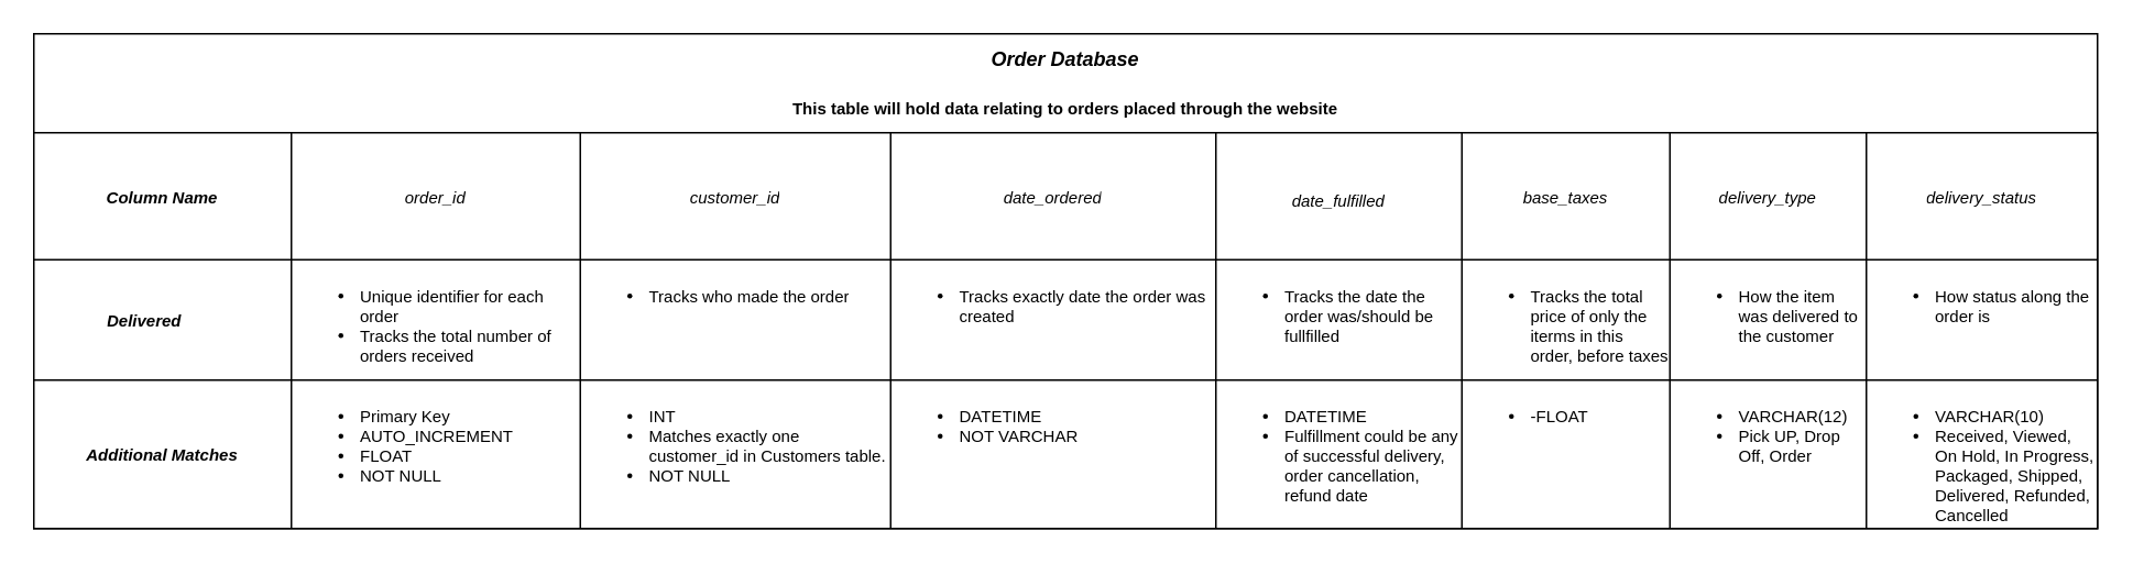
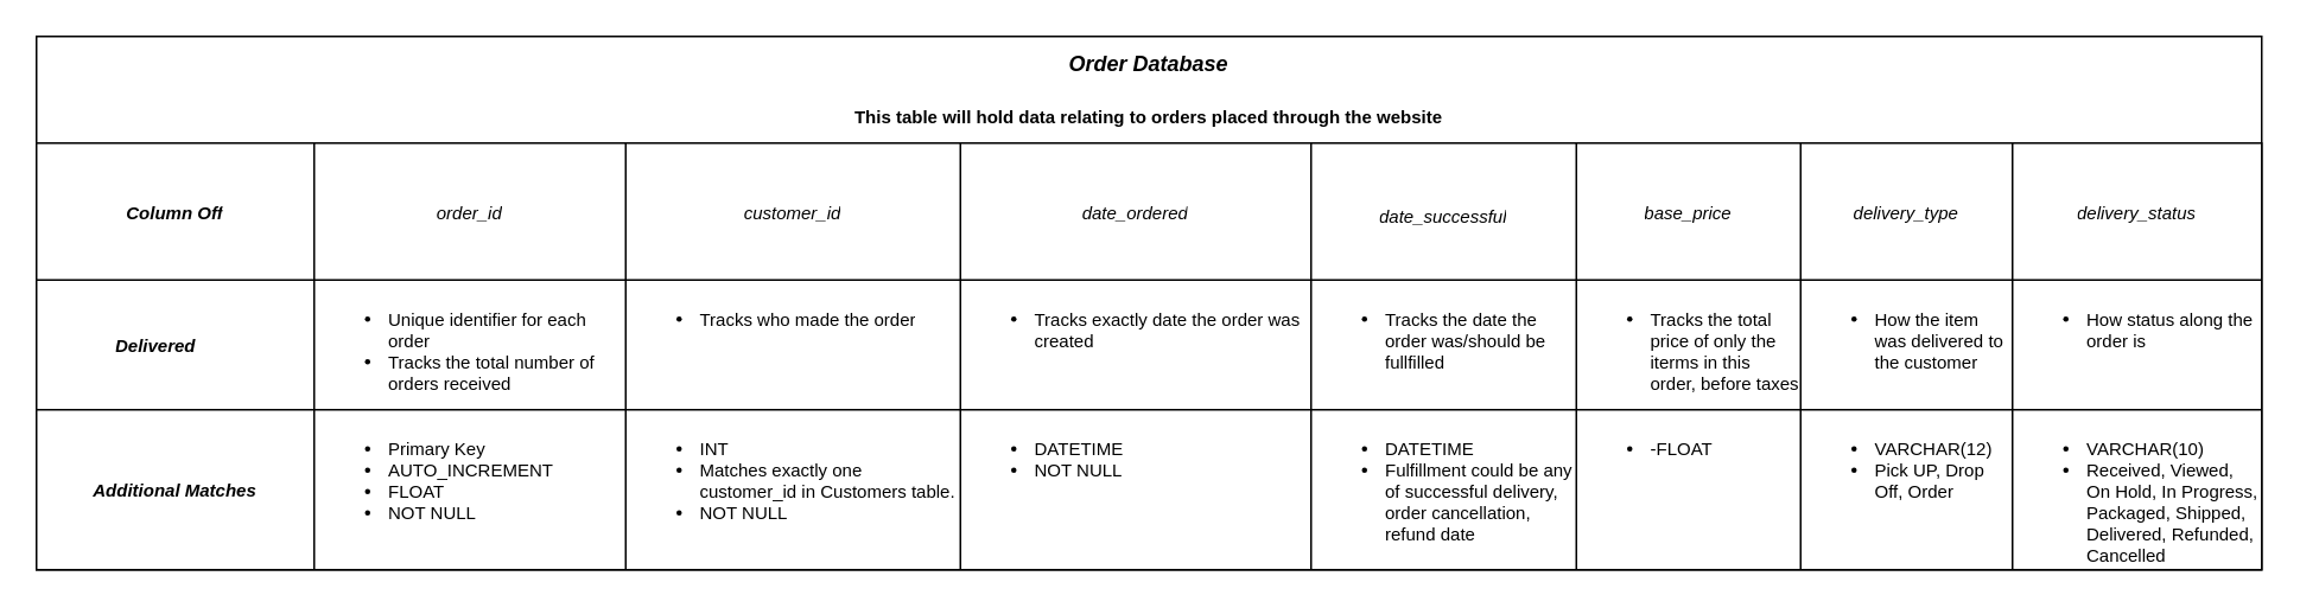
  <mxCell id="0" />
  <mxCell id="1" parent="0" />
  <mxCell id="2" value="&lt;i&gt;Order Database&lt;br&gt;&lt;/i&gt;&lt;span style=&quot;background-color: initial; font-size: 10px; text-align: left;&quot;&gt;&lt;br&gt;This table will hold data relating to orders placed through the website&lt;/span&gt;&lt;i&gt;&lt;br&gt;&lt;/i&gt;" style="swimlane;whiteSpace=wrap;html=1;align=center;startSize=60;" vertex="1" parent="1"><mxGeometry x="20" y="20" width="1250" height="300" as="geometry"><mxRectangle x="70" y="40" width="130" height="60" as="alternateBounds" /></mxGeometry></mxCell>
  <mxCell id="3" value="" style="shape=table;startSize=0;container=1;collapsible=0;childLayout=tableLayout;fontSize=10;align=left;" vertex="1" parent="2"><mxGeometry y="60" width="1250" height="240" as="geometry" /></mxCell>
  <mxCell id="4" value="" style="shape=tableRow;horizontal=0;startSize=0;swimlaneHead=0;swimlaneBody=0;strokeColor=inherit;top=0;left=0;bottom=0;right=0;collapsible=0;dropTarget=0;fillColor=none;points=[[0,0.5],[1,0.5]];portConstraint=eastwest;fontSize=16;" vertex="1" parent="3"><mxGeometry width="1250" height="77" as="geometry" /></mxCell>
- <mxCell id="5" value="&lt;i style=&quot;font-size: 10px;&quot;&gt;Column Name&lt;/i&gt;" style="shape=partialRectangle;html=1;whiteSpace=wrap;connectable=0;strokeColor=inherit;overflow=hidden;fillColor=none;top=0;left=0;bottom=0;right=0;pointerEvents=1;fontSize=10;fontStyle=1" vertex="1" parent="4"><mxGeometry width="156" height="77" as="geometry"><mxRectangle width="156" height="77" as="alternateBounds" /></mxGeometry></mxCell>
+ <mxCell id="5" value="&lt;i style=&quot;font-size: 10px;&quot;&gt;Column Off&lt;/i&gt;" style="shape=partialRectangle;html=1;whiteSpace=wrap;connectable=0;strokeColor=inherit;overflow=hidden;fillColor=none;top=0;left=0;bottom=0;right=0;pointerEvents=1;fontSize=10;fontStyle=1" vertex="1" parent="4"><mxGeometry width="156" height="77" as="geometry"><mxRectangle width="156" height="77" as="alternateBounds" /></mxGeometry></mxCell>
  <mxCell id="6" value="order_id" style="shape=partialRectangle;html=1;whiteSpace=wrap;connectable=0;strokeColor=inherit;overflow=hidden;fillColor=none;top=0;left=0;bottom=0;right=0;pointerEvents=1;fontSize=10;fontStyle=2" vertex="1" parent="4"><mxGeometry x="156" width="175" height="77" as="geometry"><mxRectangle width="175" height="77" as="alternateBounds" /></mxGeometry></mxCell>
  <mxCell id="7" value="customer_id" style="shape=partialRectangle;html=1;whiteSpace=wrap;connectable=0;strokeColor=inherit;overflow=hidden;fillColor=none;top=0;left=0;bottom=0;right=0;pointerEvents=1;fontSize=10;fontStyle=2" vertex="1" parent="4"><mxGeometry x="331" width="188" height="77" as="geometry"><mxRectangle width="188" height="77" as="alternateBounds" /></mxGeometry></mxCell>
  <mxCell id="8" value="date_ordered" style="shape=partialRectangle;html=1;whiteSpace=wrap;connectable=0;strokeColor=inherit;overflow=hidden;fillColor=none;top=0;left=0;bottom=0;right=0;pointerEvents=1;fontSize=10;fontStyle=2" vertex="1" parent="4"><mxGeometry x="519" width="197" height="77" as="geometry"><mxRectangle width="197" height="77" as="alternateBounds" /></mxGeometry></mxCell>
- <mxCell id="9" value="&lt;font style=&quot;font-size: 10px;&quot;&gt;date_fulfilled&lt;/font&gt;" style="shape=partialRectangle;html=1;whiteSpace=wrap;connectable=0;strokeColor=inherit;overflow=hidden;fillColor=none;top=0;left=0;bottom=0;right=0;pointerEvents=1;fontSize=16;fontStyle=2" vertex="1" parent="4"><mxGeometry x="716" width="149" height="77" as="geometry"><mxRectangle width="149" height="77" as="alternateBounds" /></mxGeometry></mxCell>
- <mxCell id="10" value="base_taxes" style="shape=partialRectangle;html=1;whiteSpace=wrap;connectable=0;strokeColor=inherit;overflow=hidden;fillColor=none;top=0;left=0;bottom=0;right=0;pointerEvents=1;fontSize=10;fontStyle=2" vertex="1" parent="4"><mxGeometry x="865" width="126" height="77" as="geometry"><mxRectangle width="126" height="77" as="alternateBounds" /></mxGeometry></mxCell>
+ <mxCell id="9" value="&lt;font style=&quot;font-size: 10px;&quot;&gt;date_successful&lt;/font&gt;" style="shape=partialRectangle;html=1;whiteSpace=wrap;connectable=0;strokeColor=inherit;overflow=hidden;fillColor=none;top=0;left=0;bottom=0;right=0;pointerEvents=1;fontSize=16;fontStyle=2" vertex="1" parent="4"><mxGeometry x="716" width="149" height="77" as="geometry"><mxRectangle width="149" height="77" as="alternateBounds" /></mxGeometry></mxCell>
+ <mxCell id="10" value="base_price" style="shape=partialRectangle;html=1;whiteSpace=wrap;connectable=0;strokeColor=inherit;overflow=hidden;fillColor=none;top=0;left=0;bottom=0;right=0;pointerEvents=1;fontSize=10;fontStyle=2" vertex="1" parent="4"><mxGeometry x="865" width="126" height="77" as="geometry"><mxRectangle width="126" height="77" as="alternateBounds" /></mxGeometry></mxCell>
  <mxCell id="11" value="delivery_type" style="shape=partialRectangle;html=1;whiteSpace=wrap;connectable=0;strokeColor=inherit;overflow=hidden;fillColor=none;top=0;left=0;bottom=0;right=0;pointerEvents=1;fontSize=10;fontStyle=2" vertex="1" parent="4"><mxGeometry x="991" width="119" height="77" as="geometry"><mxRectangle width="119" height="77" as="alternateBounds" /></mxGeometry></mxCell>
  <mxCell id="12" value="delivery_status" style="shape=partialRectangle;html=1;whiteSpace=wrap;connectable=0;strokeColor=inherit;overflow=hidden;fillColor=none;top=0;left=0;bottom=0;right=0;pointerEvents=1;fontSize=10;fontStyle=2" vertex="1" parent="4"><mxGeometry x="1110" width="140" height="77" as="geometry"><mxRectangle width="140" height="77" as="alternateBounds" /></mxGeometry></mxCell>
  <mxCell id="13" value="" style="shape=tableRow;horizontal=0;startSize=0;swimlaneHead=0;swimlaneBody=0;strokeColor=inherit;top=0;left=0;bottom=0;right=0;collapsible=0;dropTarget=0;fillColor=none;points=[[0,0.5],[1,0.5]];portConstraint=eastwest;fontSize=16;" vertex="1" parent="3"><mxGeometry y="77" width="1250" height="73" as="geometry" /></mxCell>
  <mxCell id="14" value="&lt;i style=&quot;font-size: 10px;&quot;&gt;Delivered&lt;span style=&quot;white-space: pre; font-size: 10px;&quot;&gt;&#09;&lt;/span&gt;&lt;/i&gt;" style="shape=partialRectangle;html=1;whiteSpace=wrap;connectable=0;strokeColor=inherit;overflow=hidden;fillColor=none;top=0;left=0;bottom=0;right=0;pointerEvents=1;fontSize=10;fontStyle=1" vertex="1" parent="13"><mxGeometry width="156" height="73" as="geometry"><mxRectangle width="156" height="73" as="alternateBounds" /></mxGeometry></mxCell>
  <mxCell id="15" value="&lt;ul style=&quot;font-size: 10px;&quot;&gt;&lt;li style=&quot;font-size: 10px;&quot;&gt;&lt;span style=&quot;background-color: initial; font-size: 10px;&quot;&gt;Unique identifier for each order&lt;/span&gt;&lt;/li&gt;&lt;li style=&quot;font-size: 10px;&quot;&gt;&lt;span style=&quot;font-size: 10px; background-color: initial;&quot;&gt;Tracks the total number of orders received&lt;/span&gt;&lt;/li&gt;&lt;/ul&gt;" style="shape=partialRectangle;html=1;whiteSpace=wrap;connectable=0;strokeColor=inherit;overflow=hidden;fillColor=none;top=0;left=0;bottom=0;right=0;pointerEvents=1;fontSize=10;align=left;verticalAlign=top;" vertex="1" parent="13"><mxGeometry x="156" width="175" height="73" as="geometry"><mxRectangle width="175" height="73" as="alternateBounds" /></mxGeometry></mxCell>
  <mxCell id="16" value="&lt;ul style=&quot;font-size: 10px;&quot;&gt;&lt;li style=&quot;font-size: 10px;&quot;&gt;Tracks who made the order&lt;/li&gt;&lt;/ul&gt;" style="shape=partialRectangle;html=1;whiteSpace=wrap;connectable=0;strokeColor=inherit;overflow=hidden;fillColor=none;top=0;left=0;bottom=0;right=0;pointerEvents=1;fontSize=10;verticalAlign=top;align=left;" vertex="1" parent="13"><mxGeometry x="331" width="188" height="73" as="geometry"><mxRectangle width="188" height="73" as="alternateBounds" /></mxGeometry></mxCell>
  <mxCell id="17" value="&lt;ul style=&quot;font-size: 10px;&quot;&gt;&lt;li style=&quot;font-size: 10px;&quot;&gt;Tracks exactly date the order was created&lt;/li&gt;&lt;/ul&gt;" style="shape=partialRectangle;html=1;whiteSpace=wrap;connectable=0;strokeColor=inherit;overflow=hidden;fillColor=none;top=0;left=0;bottom=0;right=0;pointerEvents=1;fontSize=10;align=left;verticalAlign=top;labelPosition=center;verticalLabelPosition=middle;" vertex="1" parent="13"><mxGeometry x="519" width="197" height="73" as="geometry"><mxRectangle width="197" height="73" as="alternateBounds" /></mxGeometry></mxCell>
  <mxCell id="18" value="&lt;ul style=&quot;font-size: 10px;&quot;&gt;&lt;li style=&quot;font-size: 10px;&quot;&gt;Tracks the date the order was/should be fullfilled&lt;/li&gt;&lt;/ul&gt;" style="shape=partialRectangle;html=1;whiteSpace=wrap;connectable=0;strokeColor=inherit;overflow=hidden;fillColor=none;top=0;left=0;bottom=0;right=0;pointerEvents=1;fontSize=10;verticalAlign=top;align=left;" vertex="1" parent="13"><mxGeometry x="716" width="149" height="73" as="geometry"><mxRectangle width="149" height="73" as="alternateBounds" /></mxGeometry></mxCell>
  <mxCell id="19" value="&lt;ul&gt;&lt;li&gt;Tracks the total price of only the iterms in this order, before taxes&lt;/li&gt;&lt;/ul&gt;" style="shape=partialRectangle;html=1;whiteSpace=wrap;connectable=0;strokeColor=inherit;overflow=hidden;fillColor=none;top=0;left=0;bottom=0;right=0;pointerEvents=1;fontSize=10;verticalAlign=top;align=left;" vertex="1" parent="13"><mxGeometry x="865" width="126" height="73" as="geometry"><mxRectangle width="126" height="73" as="alternateBounds" /></mxGeometry></mxCell>
  <mxCell id="20" value="&lt;ul&gt;&lt;li&gt;How the item was delivered to the customer&lt;/li&gt;&lt;/ul&gt;" style="shape=partialRectangle;html=1;whiteSpace=wrap;connectable=0;strokeColor=inherit;overflow=hidden;fillColor=none;top=0;left=0;bottom=0;right=0;pointerEvents=1;fontSize=10;verticalAlign=top;align=left;" vertex="1" parent="13"><mxGeometry x="991" width="119" height="73" as="geometry"><mxRectangle width="119" height="73" as="alternateBounds" /></mxGeometry></mxCell>
  <mxCell id="21" value="&lt;ul&gt;&lt;li&gt;How status along the order is&amp;nbsp;&lt;/li&gt;&lt;/ul&gt;" style="shape=partialRectangle;html=1;whiteSpace=wrap;connectable=0;strokeColor=inherit;overflow=hidden;fillColor=none;top=0;left=0;bottom=0;right=0;pointerEvents=1;fontSize=10;verticalAlign=top;align=left;" vertex="1" parent="13"><mxGeometry x="1110" width="140" height="73" as="geometry"><mxRectangle width="140" height="73" as="alternateBounds" /></mxGeometry></mxCell>
  <mxCell id="22" value="" style="shape=tableRow;horizontal=0;startSize=0;swimlaneHead=0;swimlaneBody=0;strokeColor=inherit;top=0;left=0;bottom=0;right=0;collapsible=0;dropTarget=0;fillColor=none;points=[[0,0.5],[1,0.5]];portConstraint=eastwest;fontSize=16;" vertex="1" parent="3"><mxGeometry y="150" width="1250" height="90" as="geometry" /></mxCell>
  <mxCell id="23" value="&lt;i style=&quot;font-size: 10px;&quot;&gt;Additional Matches&lt;/i&gt;" style="shape=partialRectangle;html=1;whiteSpace=wrap;connectable=0;strokeColor=inherit;overflow=hidden;fillColor=none;top=0;left=0;bottom=0;right=0;pointerEvents=1;fontSize=10;fontStyle=1" vertex="1" parent="22"><mxGeometry width="156" height="90" as="geometry"><mxRectangle width="156" height="90" as="alternateBounds" /></mxGeometry></mxCell>
  <mxCell id="24" value="&lt;ul style=&quot;font-size: 10px;&quot;&gt;&lt;li style=&quot;font-size: 10px;&quot;&gt;Primary Key&lt;/li&gt;&lt;li style=&quot;font-size: 10px;&quot;&gt;AUTO_INCREMENT&lt;/li&gt;&lt;li style=&quot;font-size: 10px;&quot;&gt;FLOAT&lt;/li&gt;&lt;li style=&quot;font-size: 10px;&quot;&gt;NOT NULL&lt;/li&gt;&lt;/ul&gt;" style="shape=partialRectangle;html=1;whiteSpace=wrap;connectable=0;strokeColor=inherit;overflow=hidden;fillColor=none;top=0;left=0;bottom=0;right=0;pointerEvents=1;fontSize=10;align=left;verticalAlign=top;" vertex="1" parent="22"><mxGeometry x="156" width="175" height="90" as="geometry"><mxRectangle width="175" height="90" as="alternateBounds" /></mxGeometry></mxCell>
  <mxCell id="25" value="&lt;ul style=&quot;font-size: 10px;&quot;&gt;&lt;li style=&quot;font-size: 10px;&quot;&gt;INT&lt;/li&gt;&lt;li style=&quot;font-size: 10px;&quot;&gt;Matches exactly one customer_id in Customers table.&lt;/li&gt;&lt;li style=&quot;font-size: 10px;&quot;&gt;NOT NULL&lt;/li&gt;&lt;/ul&gt;" style="shape=partialRectangle;html=1;whiteSpace=wrap;connectable=0;strokeColor=inherit;overflow=hidden;fillColor=none;top=0;left=0;bottom=0;right=0;pointerEvents=1;fontSize=10;align=left;verticalAlign=top;" vertex="1" parent="22"><mxGeometry x="331" width="188" height="90" as="geometry"><mxRectangle width="188" height="90" as="alternateBounds" /></mxGeometry></mxCell>
- <mxCell id="26" value="&lt;ul style=&quot;font-size: 10px;&quot;&gt;&lt;li style=&quot;font-size: 10px;&quot;&gt;DATETIME&lt;/li&gt;&lt;li style=&quot;font-size: 10px;&quot;&gt;NOT VARCHAR&lt;/li&gt;&lt;/ul&gt;" style="shape=partialRectangle;html=1;whiteSpace=wrap;connectable=0;strokeColor=inherit;overflow=hidden;fillColor=none;top=0;left=0;bottom=0;right=0;pointerEvents=1;fontSize=10;align=left;verticalAlign=top;" vertex="1" parent="22"><mxGeometry x="519" width="197" height="90" as="geometry"><mxRectangle width="197" height="90" as="alternateBounds" /></mxGeometry></mxCell>
+ <mxCell id="26" value="&lt;ul style=&quot;font-size: 10px;&quot;&gt;&lt;li style=&quot;font-size: 10px;&quot;&gt;DATETIME&lt;/li&gt;&lt;li style=&quot;font-size: 10px;&quot;&gt;NOT NULL&lt;/li&gt;&lt;/ul&gt;" style="shape=partialRectangle;html=1;whiteSpace=wrap;connectable=0;strokeColor=inherit;overflow=hidden;fillColor=none;top=0;left=0;bottom=0;right=0;pointerEvents=1;fontSize=10;align=left;verticalAlign=top;" vertex="1" parent="22"><mxGeometry x="519" width="197" height="90" as="geometry"><mxRectangle width="197" height="90" as="alternateBounds" /></mxGeometry></mxCell>
  <mxCell id="27" value="&lt;ul style=&quot;font-size: 10px;&quot;&gt;&lt;li style=&quot;font-size: 10px;&quot;&gt;DATETIME&lt;/li&gt;&lt;li style=&quot;font-size: 10px;&quot;&gt;Fulfillment could be any of successful delivery, order cancellation, refund date&lt;/li&gt;&lt;/ul&gt;" style="shape=partialRectangle;html=1;whiteSpace=wrap;connectable=0;strokeColor=inherit;overflow=hidden;fillColor=none;top=0;left=0;bottom=0;right=0;pointerEvents=1;fontSize=10;align=left;verticalAlign=top;" vertex="1" parent="22"><mxGeometry x="716" width="149" height="90" as="geometry"><mxRectangle width="149" height="90" as="alternateBounds" /></mxGeometry></mxCell>
  <mxCell id="28" value="&lt;ul&gt;&lt;li&gt;-FLOAT&lt;/li&gt;&lt;/ul&gt;" style="shape=partialRectangle;html=1;whiteSpace=wrap;connectable=0;strokeColor=inherit;overflow=hidden;fillColor=none;top=0;left=0;bottom=0;right=0;pointerEvents=1;fontSize=10;verticalAlign=top;align=left;" vertex="1" parent="22"><mxGeometry x="865" width="126" height="90" as="geometry"><mxRectangle width="126" height="90" as="alternateBounds" /></mxGeometry></mxCell>
  <mxCell id="29" value="&lt;ul&gt;&lt;li&gt;VARCHAR(12)&lt;/li&gt;&lt;li&gt;Pick UP, Drop Off, Order&lt;/li&gt;&lt;/ul&gt;" style="shape=partialRectangle;html=1;whiteSpace=wrap;connectable=0;strokeColor=inherit;overflow=hidden;fillColor=none;top=0;left=0;bottom=0;right=0;pointerEvents=1;fontSize=10;verticalAlign=top;align=left;" vertex="1" parent="22"><mxGeometry x="991" width="119" height="90" as="geometry"><mxRectangle width="119" height="90" as="alternateBounds" /></mxGeometry></mxCell>
  <mxCell id="30" value="&lt;ul&gt;&lt;li&gt;VARCHAR(10)&lt;/li&gt;&lt;li&gt;Received, Viewed, On Hold, In Progress, Packaged, Shipped, Delivered, Refunded, Cancelled&lt;/li&gt;&lt;/ul&gt;" style="shape=partialRectangle;html=1;whiteSpace=wrap;connectable=0;strokeColor=inherit;overflow=hidden;fillColor=none;top=0;left=0;bottom=0;right=0;pointerEvents=1;fontSize=10;verticalAlign=top;align=left;" vertex="1" parent="22"><mxGeometry x="1110" width="140" height="90" as="geometry"><mxRectangle width="140" height="90" as="alternateBounds" /></mxGeometry></mxCell>
